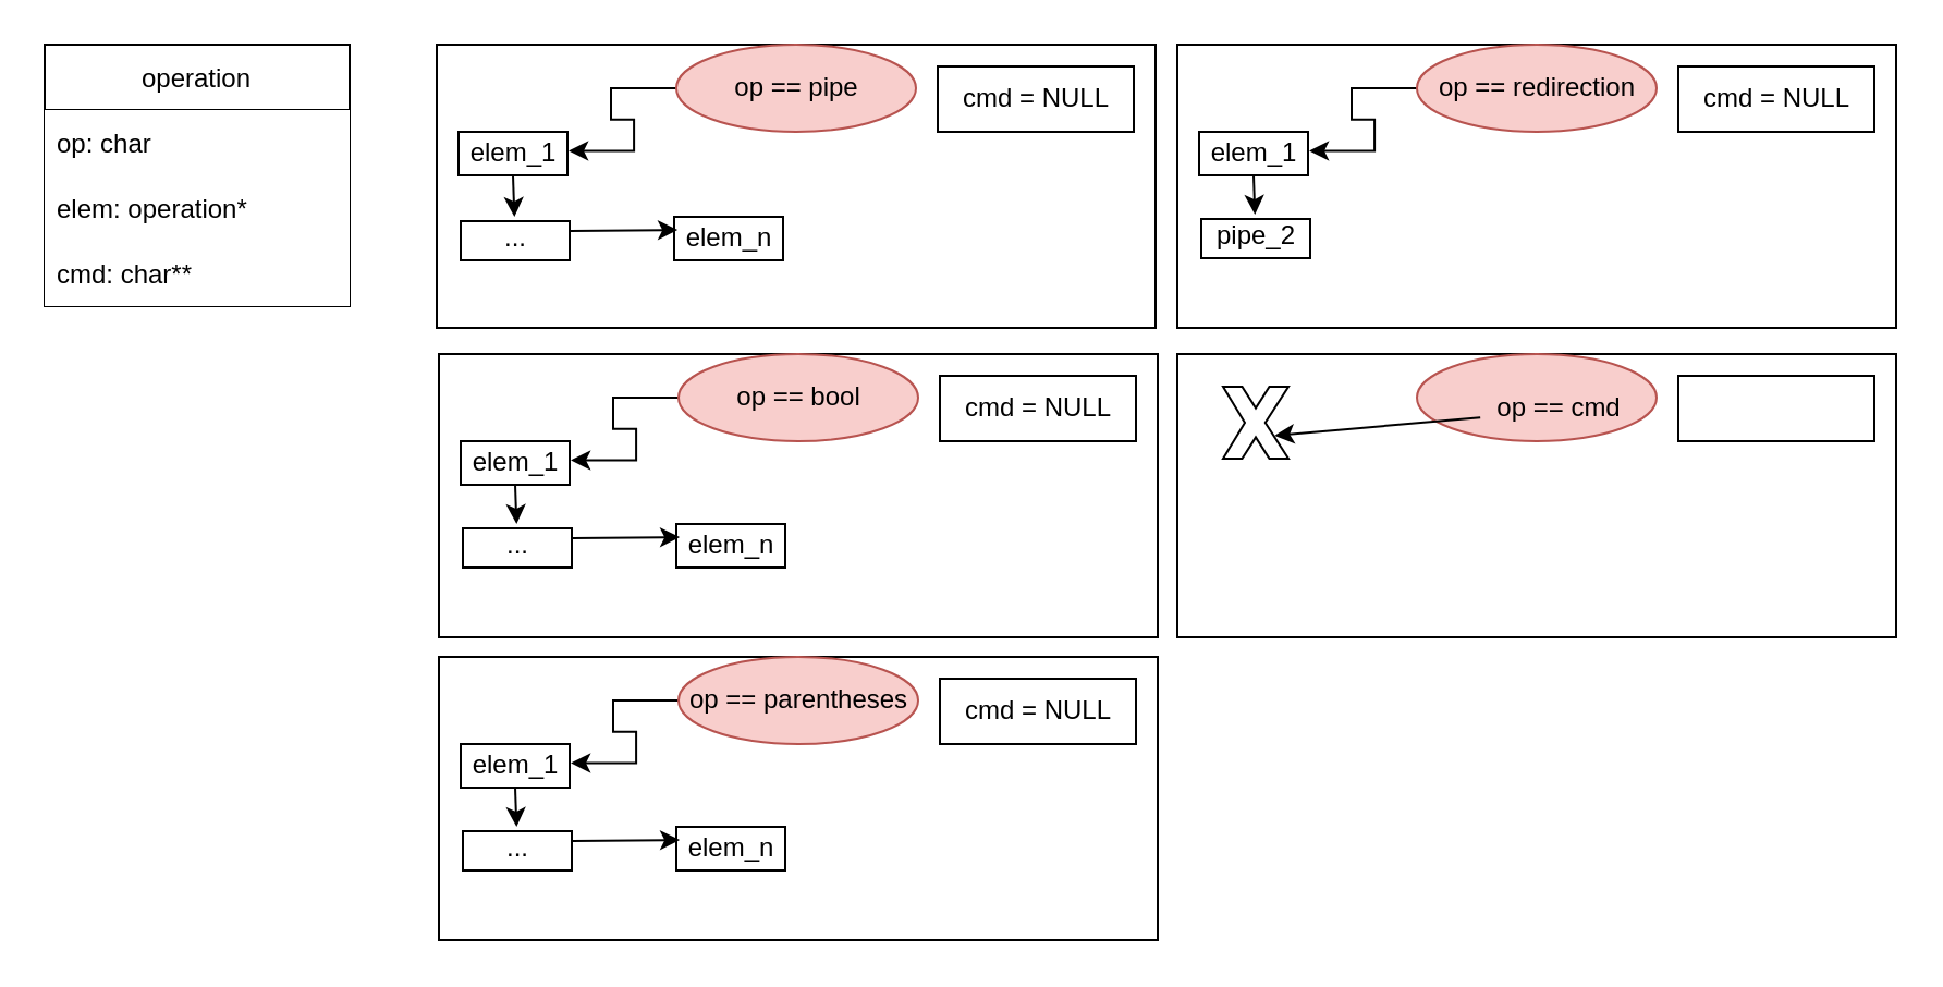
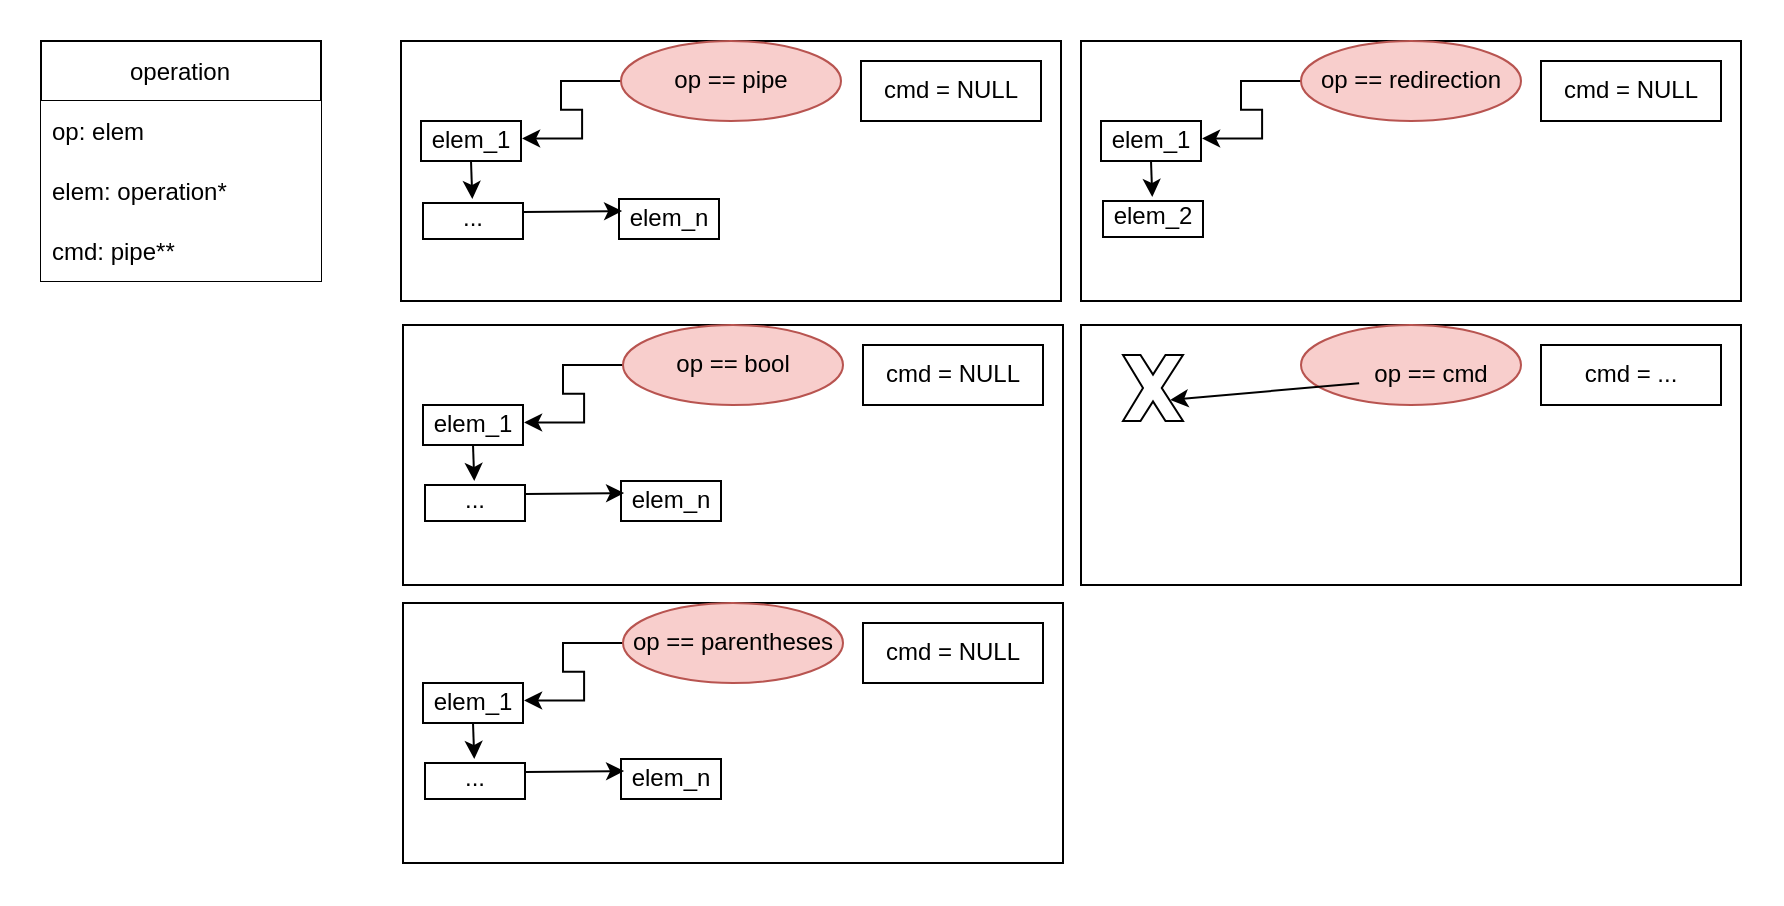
  <mxCell id="0" />
  <mxCell id="1" parent="0" />
  <mxCell id="2" value="operation" style="swimlane;fontStyle=0;childLayout=stackLayout;horizontal=1;startSize=30;horizontalStack=0;resizeParent=1;resizeParentMax=0;resizeLast=0;collapsible=1;marginBottom=0;" vertex="1" parent="1"><mxGeometry x="20" y="20" width="140" height="120" as="geometry" /></mxCell>
- <mxCell id="3" value="op: char" style="text;strokeColor=none;fillColor=default;align=left;verticalAlign=middle;spacingLeft=4;spacingRight=4;overflow=hidden;points=[[0,0.5],[1,0.5]];portConstraint=eastwest;rotatable=0;" vertex="1" parent="2"><mxGeometry y="30" width="140" height="30" as="geometry" /></mxCell>
+ <mxCell id="3" value="op: elem" style="text;strokeColor=none;fillColor=default;align=left;verticalAlign=middle;spacingLeft=4;spacingRight=4;overflow=hidden;points=[[0,0.5],[1,0.5]];portConstraint=eastwest;rotatable=0;" vertex="1" parent="2"><mxGeometry y="30" width="140" height="30" as="geometry" /></mxCell>
  <mxCell id="4" value="elem: operation*" style="text;strokeColor=none;fillColor=default;align=left;verticalAlign=middle;spacingLeft=4;spacingRight=4;overflow=hidden;points=[[0,0.5],[1,0.5]];portConstraint=eastwest;rotatable=0;" vertex="1" parent="2"><mxGeometry y="60" width="140" height="30" as="geometry" /></mxCell>
- <mxCell id="5" value="cmd: char**" style="text;strokeColor=none;fillColor=default;align=left;verticalAlign=middle;spacingLeft=4;spacingRight=4;overflow=hidden;points=[[0,0.5],[1,0.5]];portConstraint=eastwest;rotatable=0;" vertex="1" parent="2"><mxGeometry y="90" width="140" height="30" as="geometry" /></mxCell>
+ <mxCell id="5" value="cmd: pipe**" style="text;strokeColor=none;fillColor=default;align=left;verticalAlign=middle;spacingLeft=4;spacingRight=4;overflow=hidden;points=[[0,0.5],[1,0.5]];portConstraint=eastwest;rotatable=0;" vertex="1" parent="2"><mxGeometry y="90" width="140" height="30" as="geometry" /></mxCell>
  <mxCell id="6" value="" style="whiteSpace=wrap;html=1;labelBackgroundColor=none;" vertex="1" parent="1"><mxGeometry x="200" y="20" width="330" height="130" as="geometry" /></mxCell>
  <mxCell id="7" style="edgeStyle=entityRelationEdgeStyle;rounded=0;orthogonalLoop=1;jettySize=auto;html=1;exitX=0;exitY=0.5;exitDx=0;exitDy=0;entryX=1.011;entryY=0.436;entryDx=0;entryDy=0;entryPerimeter=0;fontColor=default;" edge="1" parent="1" source="8" target="12"><mxGeometry relative="1" as="geometry" /></mxCell>
  <mxCell id="8" value="" style="ellipse;whiteSpace=wrap;html=1;labelBackgroundColor=none;fillColor=#f8cecc;strokeColor=#b85450;" vertex="1" parent="1"><mxGeometry x="310" y="20" width="110" height="40" as="geometry" /></mxCell>
  <mxCell id="9" value="op == pipe" style="text;html=1;resizable=0;autosize=1;align=center;verticalAlign=middle;points=[];rounded=0;labelBackgroundColor=none;" vertex="1" parent="1"><mxGeometry x="330" y="30" width="70" height="20" as="geometry" /></mxCell>
  <mxCell id="10" style="edgeStyle=none;rounded=0;orthogonalLoop=1;jettySize=auto;html=1;exitX=0.5;exitY=1;exitDx=0;exitDy=0;fontColor=default;" edge="1" parent="1" source="11" target="15"><mxGeometry relative="1" as="geometry" /></mxCell>
  <mxCell id="11" value="" style="whiteSpace=wrap;html=1;labelBackgroundColor=none;fontColor=default;fillColor=none;" vertex="1" parent="1"><mxGeometry x="210" y="60" width="50" height="20" as="geometry" /></mxCell>
  <mxCell id="12" value="elem_1" style="text;html=1;resizable=0;autosize=1;align=center;verticalAlign=middle;points=[];fillColor=none;strokeColor=none;rounded=0;labelBackgroundColor=none;fontColor=default;" vertex="1" parent="1"><mxGeometry x="210" y="60" width="50" height="20" as="geometry" /></mxCell>
  <mxCell id="13" style="edgeStyle=none;rounded=0;orthogonalLoop=1;jettySize=auto;html=1;exitX=1;exitY=0.25;exitDx=0;exitDy=0;entryX=0.031;entryY=0.302;entryDx=0;entryDy=0;entryPerimeter=0;fontColor=default;" edge="1" parent="1" source="14" target="17"><mxGeometry relative="1" as="geometry" /></mxCell>
  <mxCell id="14" value="" style="whiteSpace=wrap;html=1;labelBackgroundColor=none;fontColor=default;fillColor=none;" vertex="1" parent="1"><mxGeometry x="211" y="101" width="50" height="18" as="geometry" /></mxCell>
  <mxCell id="15" value="..." style="text;html=1;resizable=0;autosize=1;align=center;verticalAlign=middle;points=[];fillColor=none;strokeColor=none;rounded=0;labelBackgroundColor=none;fontColor=default;" vertex="1" parent="1"><mxGeometry x="221" y="99" width="30" height="20" as="geometry" /></mxCell>
  <mxCell id="16" value="" style="whiteSpace=wrap;html=1;labelBackgroundColor=none;fontColor=default;fillColor=none;" vertex="1" parent="1"><mxGeometry x="309" y="99" width="50" height="20" as="geometry" /></mxCell>
  <mxCell id="17" value="elem_n" style="text;html=1;resizable=0;autosize=1;align=center;verticalAlign=middle;points=[];fillColor=none;strokeColor=none;rounded=0;labelBackgroundColor=none;fontColor=default;" vertex="1" parent="1"><mxGeometry x="309" y="99" width="50" height="20" as="geometry" /></mxCell>
  <mxCell id="18" value="" style="whiteSpace=wrap;html=1;labelBackgroundColor=none;fontColor=default;fillColor=none;" vertex="1" parent="1"><mxGeometry x="430" y="30" width="90" height="30" as="geometry" /></mxCell>
  <mxCell id="19" value="cmd = NULL" style="text;html=1;resizable=0;autosize=1;align=center;verticalAlign=middle;points=[];fillColor=none;strokeColor=none;rounded=0;labelBackgroundColor=none;fontColor=default;" vertex="1" parent="1"><mxGeometry x="435" y="35" width="80" height="20" as="geometry" /></mxCell>
  <mxCell id="20" value="" style="whiteSpace=wrap;html=1;labelBackgroundColor=none;" vertex="1" parent="1"><mxGeometry x="201" y="162" width="330" height="130" as="geometry" /></mxCell>
  <mxCell id="21" style="edgeStyle=entityRelationEdgeStyle;rounded=0;orthogonalLoop=1;jettySize=auto;html=1;exitX=0;exitY=0.5;exitDx=0;exitDy=0;entryX=1.011;entryY=0.436;entryDx=0;entryDy=0;entryPerimeter=0;fontColor=default;" edge="1" parent="1" source="22" target="26"><mxGeometry relative="1" as="geometry" /></mxCell>
  <mxCell id="22" value="" style="ellipse;whiteSpace=wrap;html=1;labelBackgroundColor=none;fillColor=#f8cecc;strokeColor=#b85450;" vertex="1" parent="1"><mxGeometry x="311" y="162" width="110" height="40" as="geometry" /></mxCell>
  <mxCell id="23" value="op == bool" style="text;html=1;resizable=0;autosize=1;align=center;verticalAlign=middle;points=[];rounded=0;labelBackgroundColor=none;" vertex="1" parent="1"><mxGeometry x="331" y="172" width="70" height="20" as="geometry" /></mxCell>
  <mxCell id="24" style="edgeStyle=none;rounded=0;orthogonalLoop=1;jettySize=auto;html=1;exitX=0.5;exitY=1;exitDx=0;exitDy=0;fontColor=default;" edge="1" parent="1" source="25"><mxGeometry relative="1" as="geometry"><mxPoint x="236.643" y="240" as="targetPoint" /></mxGeometry></mxCell>
  <mxCell id="25" value="" style="whiteSpace=wrap;html=1;labelBackgroundColor=none;fontColor=default;fillColor=none;" vertex="1" parent="1"><mxGeometry x="211" y="202" width="50" height="20" as="geometry" /></mxCell>
  <mxCell id="26" value="elem_1" style="text;html=1;resizable=0;autosize=1;align=center;verticalAlign=middle;points=[];fillColor=none;strokeColor=none;rounded=0;labelBackgroundColor=none;fontColor=default;" vertex="1" parent="1"><mxGeometry x="211" y="202" width="50" height="20" as="geometry" /></mxCell>
  <mxCell id="27" value="" style="whiteSpace=wrap;html=1;labelBackgroundColor=none;fontColor=default;fillColor=none;" vertex="1" parent="1"><mxGeometry x="431" y="172" width="90" height="30" as="geometry" /></mxCell>
  <mxCell id="28" value="cmd = NULL" style="text;html=1;resizable=0;autosize=1;align=center;verticalAlign=middle;points=[];fillColor=none;strokeColor=none;rounded=0;labelBackgroundColor=none;fontColor=default;" vertex="1" parent="1"><mxGeometry x="436" y="177" width="80" height="20" as="geometry" /></mxCell>
  <mxCell id="29" value="" style="whiteSpace=wrap;html=1;labelBackgroundColor=none;" vertex="1" parent="1"><mxGeometry x="201" y="301" width="330" height="130" as="geometry" /></mxCell>
  <mxCell id="30" style="edgeStyle=entityRelationEdgeStyle;rounded=0;orthogonalLoop=1;jettySize=auto;html=1;exitX=0;exitY=0.5;exitDx=0;exitDy=0;entryX=1.011;entryY=0.436;entryDx=0;entryDy=0;entryPerimeter=0;fontColor=default;" edge="1" parent="1" source="31" target="35"><mxGeometry relative="1" as="geometry" /></mxCell>
  <mxCell id="31" value="" style="ellipse;whiteSpace=wrap;html=1;labelBackgroundColor=none;fillColor=#f8cecc;strokeColor=#b85450;" vertex="1" parent="1"><mxGeometry x="311" y="301" width="110" height="40" as="geometry" /></mxCell>
  <mxCell id="32" value="op == parentheses" style="text;html=1;resizable=0;autosize=1;align=center;verticalAlign=middle;points=[];rounded=0;labelBackgroundColor=none;" vertex="1" parent="1"><mxGeometry x="306" y="311" width="120" height="20" as="geometry" /></mxCell>
  <mxCell id="33" style="edgeStyle=none;rounded=0;orthogonalLoop=1;jettySize=auto;html=1;exitX=0.5;exitY=1;exitDx=0;exitDy=0;fontColor=default;" edge="1" parent="1" source="34" target="38"><mxGeometry relative="1" as="geometry" /></mxCell>
  <mxCell id="34" value="" style="whiteSpace=wrap;html=1;labelBackgroundColor=none;fontColor=default;fillColor=none;" vertex="1" parent="1"><mxGeometry x="211" y="341" width="50" height="20" as="geometry" /></mxCell>
  <mxCell id="35" value="elem_1" style="text;html=1;resizable=0;autosize=1;align=center;verticalAlign=middle;points=[];fillColor=none;strokeColor=none;rounded=0;labelBackgroundColor=none;fontColor=default;" vertex="1" parent="1"><mxGeometry x="211" y="341" width="50" height="20" as="geometry" /></mxCell>
  <mxCell id="36" style="edgeStyle=none;rounded=0;orthogonalLoop=1;jettySize=auto;html=1;exitX=1;exitY=0.25;exitDx=0;exitDy=0;entryX=0.031;entryY=0.302;entryDx=0;entryDy=0;entryPerimeter=0;fontColor=default;" edge="1" parent="1" source="37" target="40"><mxGeometry relative="1" as="geometry" /></mxCell>
  <mxCell id="37" value="" style="whiteSpace=wrap;html=1;labelBackgroundColor=none;fontColor=default;fillColor=none;" vertex="1" parent="1"><mxGeometry x="212" y="381" width="50" height="18" as="geometry" /></mxCell>
  <mxCell id="38" value="..." style="text;html=1;resizable=0;autosize=1;align=center;verticalAlign=middle;points=[];fillColor=none;strokeColor=none;rounded=0;labelBackgroundColor=none;fontColor=default;" vertex="1" parent="1"><mxGeometry x="222" y="379" width="30" height="20" as="geometry" /></mxCell>
  <mxCell id="39" value="" style="whiteSpace=wrap;html=1;labelBackgroundColor=none;fontColor=default;fillColor=none;" vertex="1" parent="1"><mxGeometry x="310" y="379" width="50" height="20" as="geometry" /></mxCell>
  <mxCell id="40" value="elem_n" style="text;html=1;resizable=0;autosize=1;align=center;verticalAlign=middle;points=[];fillColor=none;strokeColor=none;rounded=0;labelBackgroundColor=none;fontColor=default;" vertex="1" parent="1"><mxGeometry x="310" y="379" width="50" height="20" as="geometry" /></mxCell>
  <mxCell id="41" value="" style="whiteSpace=wrap;html=1;labelBackgroundColor=none;fontColor=default;fillColor=none;" vertex="1" parent="1"><mxGeometry x="431" y="311" width="90" height="30" as="geometry" /></mxCell>
  <mxCell id="42" value="cmd = NULL" style="text;html=1;resizable=0;autosize=1;align=center;verticalAlign=middle;points=[];fillColor=none;strokeColor=none;rounded=0;labelBackgroundColor=none;fontColor=default;" vertex="1" parent="1"><mxGeometry x="436" y="316" width="80" height="20" as="geometry" /></mxCell>
  <mxCell id="43" value="" style="whiteSpace=wrap;html=1;labelBackgroundColor=none;" vertex="1" parent="1"><mxGeometry x="540" y="20" width="330" height="130" as="geometry" /></mxCell>
  <mxCell id="44" style="edgeStyle=entityRelationEdgeStyle;rounded=0;orthogonalLoop=1;jettySize=auto;html=1;exitX=0;exitY=0.5;exitDx=0;exitDy=0;entryX=1.011;entryY=0.436;entryDx=0;entryDy=0;entryPerimeter=0;fontColor=default;" edge="1" parent="1" source="45" target="49"><mxGeometry relative="1" as="geometry" /></mxCell>
  <mxCell id="45" value="" style="ellipse;whiteSpace=wrap;html=1;labelBackgroundColor=none;fillColor=#f8cecc;strokeColor=#b85450;" vertex="1" parent="1"><mxGeometry x="650" y="20" width="110" height="40" as="geometry" /></mxCell>
  <mxCell id="46" value="op == redirection" style="text;html=1;resizable=0;autosize=1;align=center;verticalAlign=middle;points=[];rounded=0;labelBackgroundColor=none;" vertex="1" parent="1"><mxGeometry x="650" y="30" width="110" height="20" as="geometry" /></mxCell>
  <mxCell id="47" style="edgeStyle=none;rounded=0;orthogonalLoop=1;jettySize=auto;html=1;exitX=0.5;exitY=1;exitDx=0;exitDy=0;fontColor=default;" edge="1" parent="1" source="48" target="51"><mxGeometry relative="1" as="geometry" /></mxCell>
  <mxCell id="48" value="" style="whiteSpace=wrap;html=1;labelBackgroundColor=none;fontColor=default;fillColor=none;" vertex="1" parent="1"><mxGeometry x="550" y="60" width="50" height="20" as="geometry" /></mxCell>
  <mxCell id="49" value="elem_1" style="text;html=1;resizable=0;autosize=1;align=center;verticalAlign=middle;points=[];fillColor=none;strokeColor=none;rounded=0;labelBackgroundColor=none;fontColor=default;" vertex="1" parent="1"><mxGeometry x="550" y="60" width="50" height="20" as="geometry" /></mxCell>
  <mxCell id="50" value="" style="whiteSpace=wrap;html=1;labelBackgroundColor=none;fontColor=default;fillColor=none;" vertex="1" parent="1"><mxGeometry x="551" y="100" width="50" height="18" as="geometry" /></mxCell>
- <mxCell id="51" value="pipe_2" style="text;html=1;resizable=0;autosize=1;align=center;verticalAlign=middle;points=[];fillColor=none;strokeColor=none;rounded=0;labelBackgroundColor=none;fontColor=default;" vertex="1" parent="1"><mxGeometry x="551" y="98" width="50" height="20" as="geometry" /></mxCell>
+ <mxCell id="51" value="elem_2" style="text;html=1;resizable=0;autosize=1;align=center;verticalAlign=middle;points=[];fillColor=none;strokeColor=none;rounded=0;labelBackgroundColor=none;fontColor=default;" vertex="1" parent="1"><mxGeometry x="551" y="98" width="50" height="20" as="geometry" /></mxCell>
  <mxCell id="52" value="" style="whiteSpace=wrap;html=1;labelBackgroundColor=none;fontColor=default;fillColor=none;" vertex="1" parent="1"><mxGeometry x="770" y="30" width="90" height="30" as="geometry" /></mxCell>
  <mxCell id="53" value="cmd = NULL" style="text;html=1;resizable=0;autosize=1;align=center;verticalAlign=middle;points=[];fillColor=none;strokeColor=none;rounded=0;labelBackgroundColor=none;fontColor=default;" vertex="1" parent="1"><mxGeometry x="775" y="35" width="80" height="20" as="geometry" /></mxCell>
  <mxCell id="54" value="" style="whiteSpace=wrap;html=1;labelBackgroundColor=none;" vertex="1" parent="1"><mxGeometry x="540" y="162" width="330" height="130" as="geometry" /></mxCell>
  <mxCell id="55" value="" style="ellipse;whiteSpace=wrap;html=1;labelBackgroundColor=none;fillColor=#f8cecc;strokeColor=#b85450;" vertex="1" parent="1"><mxGeometry x="650" y="162" width="110" height="40" as="geometry" /></mxCell>
  <mxCell id="56" value="op == cmd" style="text;html=1;resizable=0;autosize=1;align=center;verticalAlign=middle;points=[];rounded=0;labelBackgroundColor=none;" vertex="1" parent="1"><mxGeometry x="680" y="177" width="70" height="20" as="geometry" /></mxCell>
  <mxCell id="57" style="edgeStyle=none;rounded=0;orthogonalLoop=1;jettySize=auto;html=1;exitX=-0.013;exitY=0.706;exitDx=0;exitDy=0;fontColor=default;exitPerimeter=0;entryX=0.789;entryY=0.68;entryDx=0;entryDy=0;entryPerimeter=0;" edge="1" parent="1" source="56" target="60"><mxGeometry relative="1" as="geometry"><mxPoint x="575" y="222" as="sourcePoint" /><mxPoint x="575.643" y="240" as="targetPoint" /></mxGeometry></mxCell>
  <mxCell id="58" value="" style="whiteSpace=wrap;html=1;labelBackgroundColor=none;fontColor=default;fillColor=none;" vertex="1" parent="1"><mxGeometry x="770" y="172" width="90" height="30" as="geometry" /></mxCell>
+ <mxCell id="59" value="cmd = ..." style="text;html=1;resizable=0;autosize=1;align=center;verticalAlign=middle;points=[];fillColor=none;strokeColor=none;rounded=0;labelBackgroundColor=none;fontColor=default;" vertex="1" parent="1"><mxGeometry x="785" y="177" width="60" height="20" as="geometry" /></mxCell>
  <mxCell id="60" value="" style="verticalLabelPosition=bottom;verticalAlign=top;html=1;shape=mxgraph.basic.x;labelBackgroundColor=none;fontColor=default;fillColor=none;" vertex="1" parent="1"><mxGeometry x="561" y="177" width="30" height="33" as="geometry" /></mxCell>
  <mxCell id="61" style="edgeStyle=none;rounded=0;orthogonalLoop=1;jettySize=auto;html=1;exitX=1;exitY=0.25;exitDx=0;exitDy=0;entryX=0.031;entryY=0.302;entryDx=0;entryDy=0;entryPerimeter=0;fontColor=default;" edge="1" parent="1" source="62" target="65"><mxGeometry relative="1" as="geometry" /></mxCell>
  <mxCell id="62" value="" style="whiteSpace=wrap;html=1;labelBackgroundColor=none;fontColor=default;fillColor=none;" vertex="1" parent="1"><mxGeometry x="212" y="242" width="50" height="18" as="geometry" /></mxCell>
  <mxCell id="63" value="..." style="text;html=1;resizable=0;autosize=1;align=center;verticalAlign=middle;points=[];fillColor=none;strokeColor=none;rounded=0;labelBackgroundColor=none;fontColor=default;" vertex="1" parent="1"><mxGeometry x="222" y="240" width="30" height="20" as="geometry" /></mxCell>
  <mxCell id="64" value="" style="whiteSpace=wrap;html=1;labelBackgroundColor=none;fontColor=default;fillColor=none;" vertex="1" parent="1"><mxGeometry x="310" y="240" width="50" height="20" as="geometry" /></mxCell>
  <mxCell id="65" value="elem_n" style="text;html=1;resizable=0;autosize=1;align=center;verticalAlign=middle;points=[];fillColor=none;strokeColor=none;rounded=0;labelBackgroundColor=none;fontColor=default;" vertex="1" parent="1"><mxGeometry x="310" y="240" width="50" height="20" as="geometry" /></mxCell>
